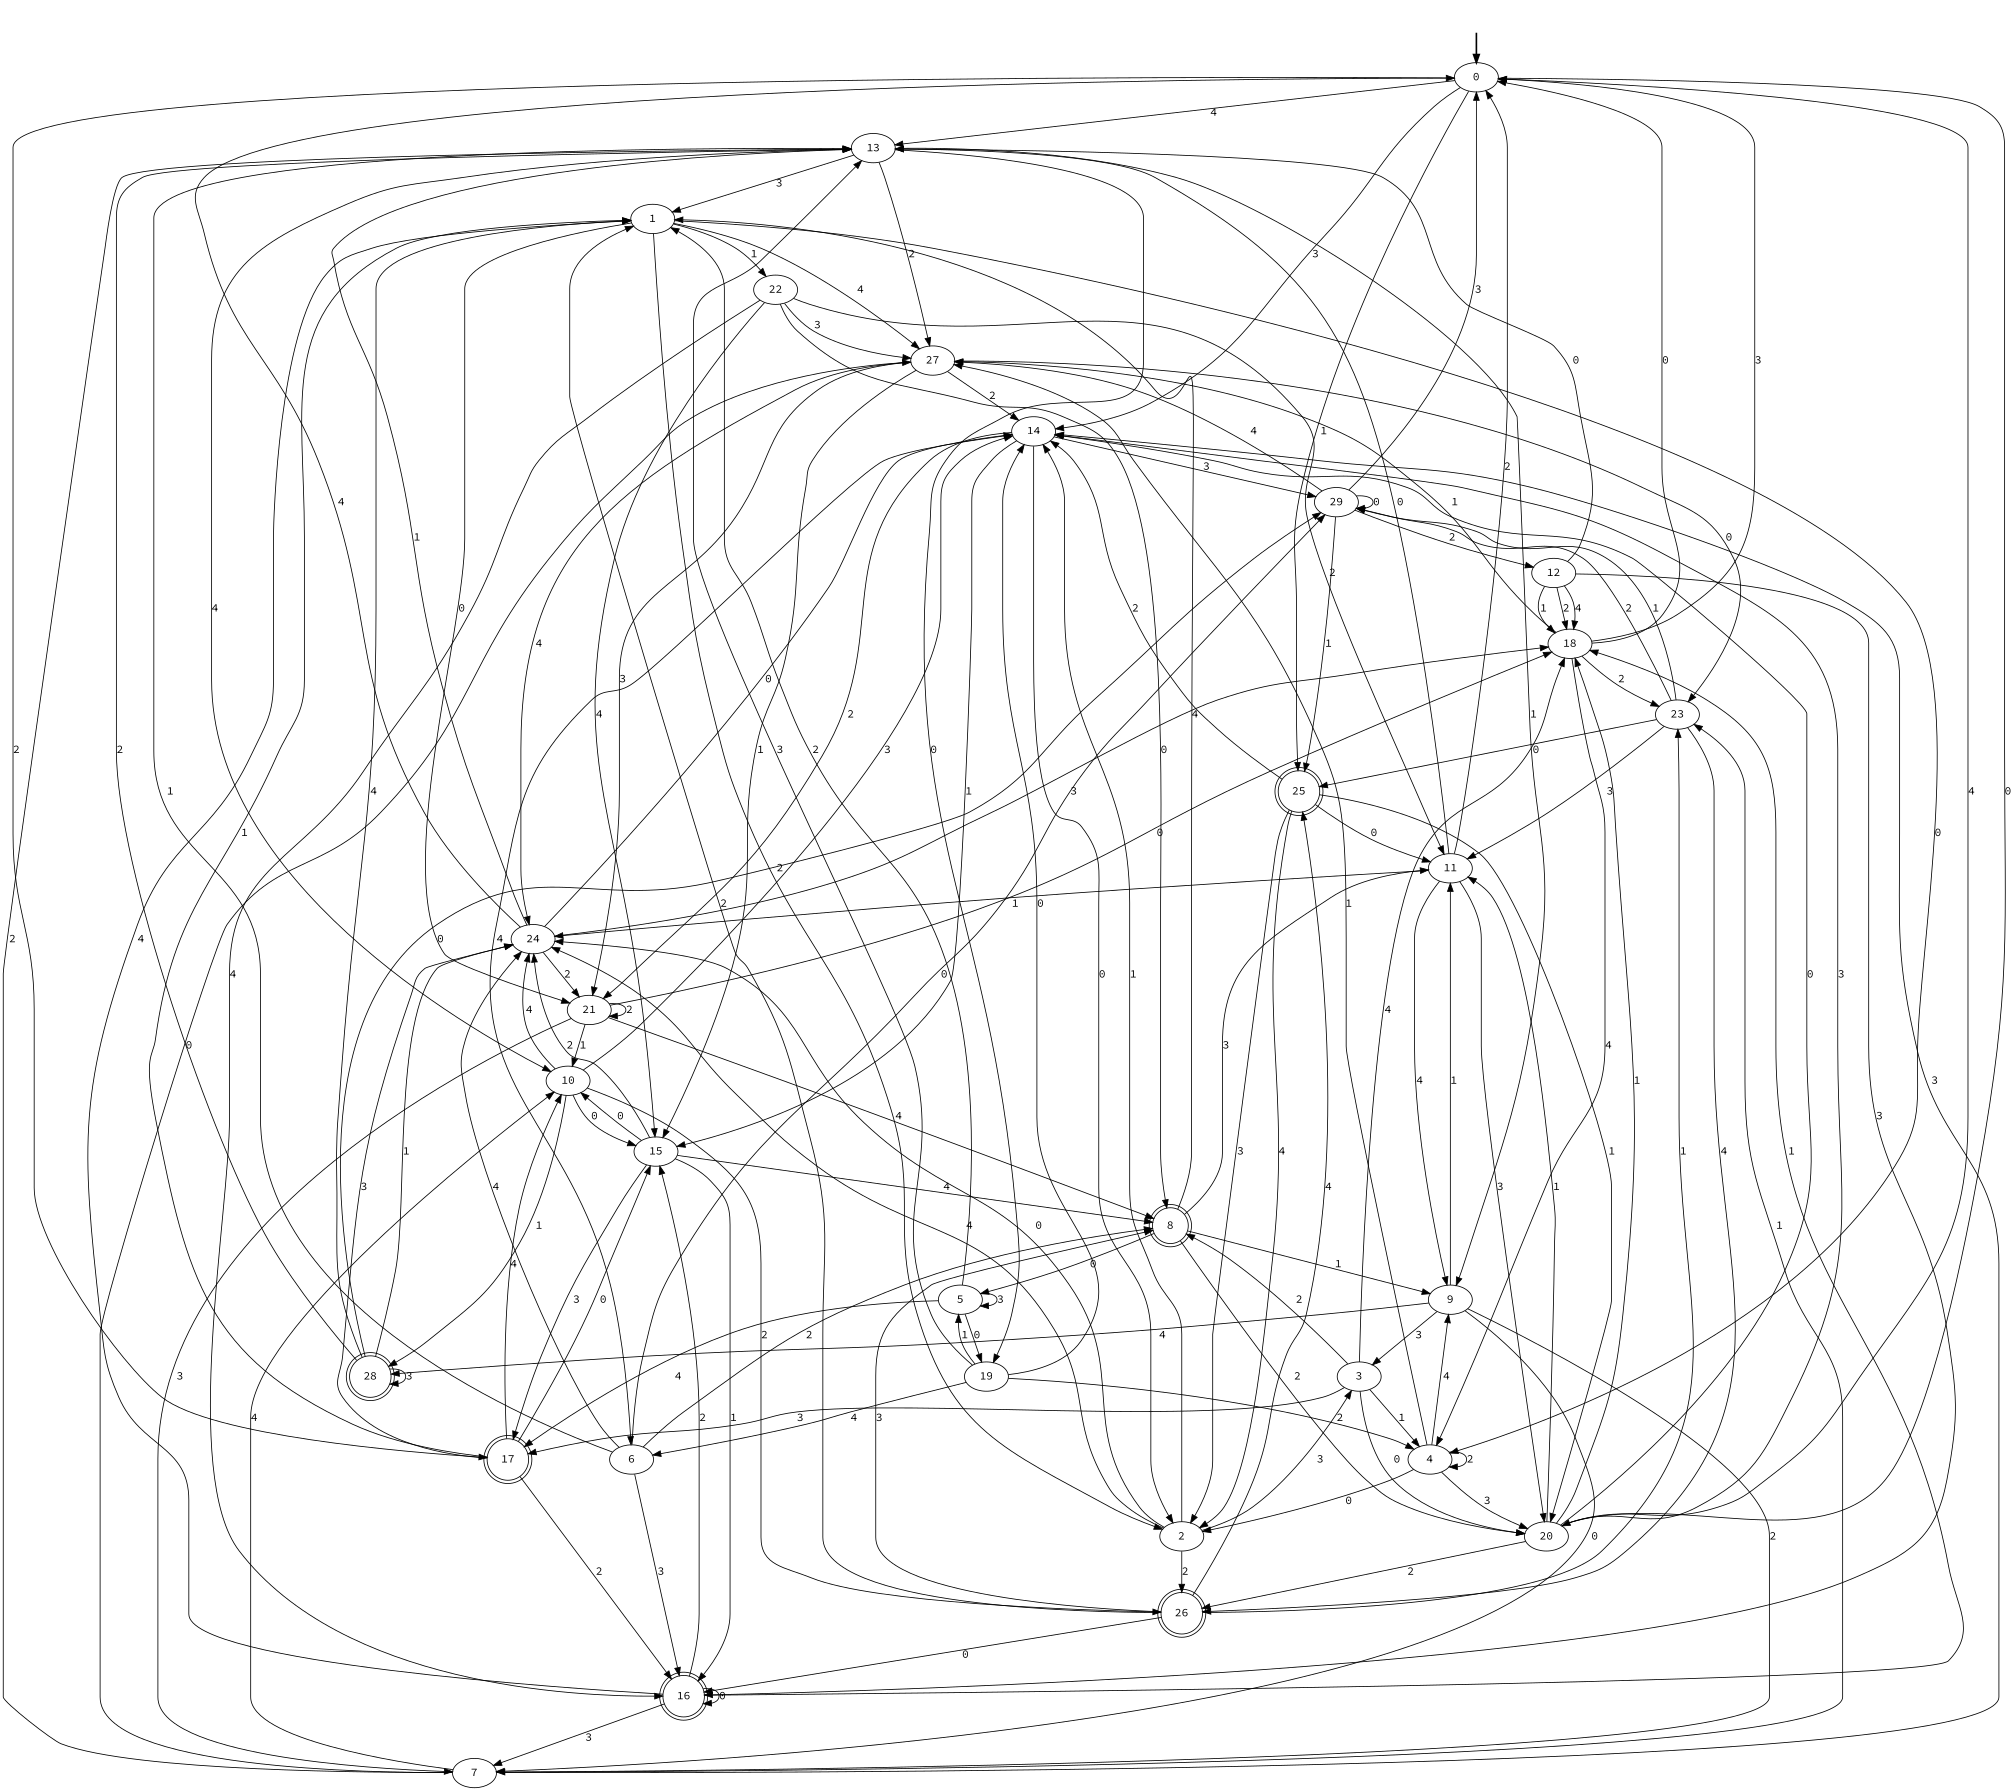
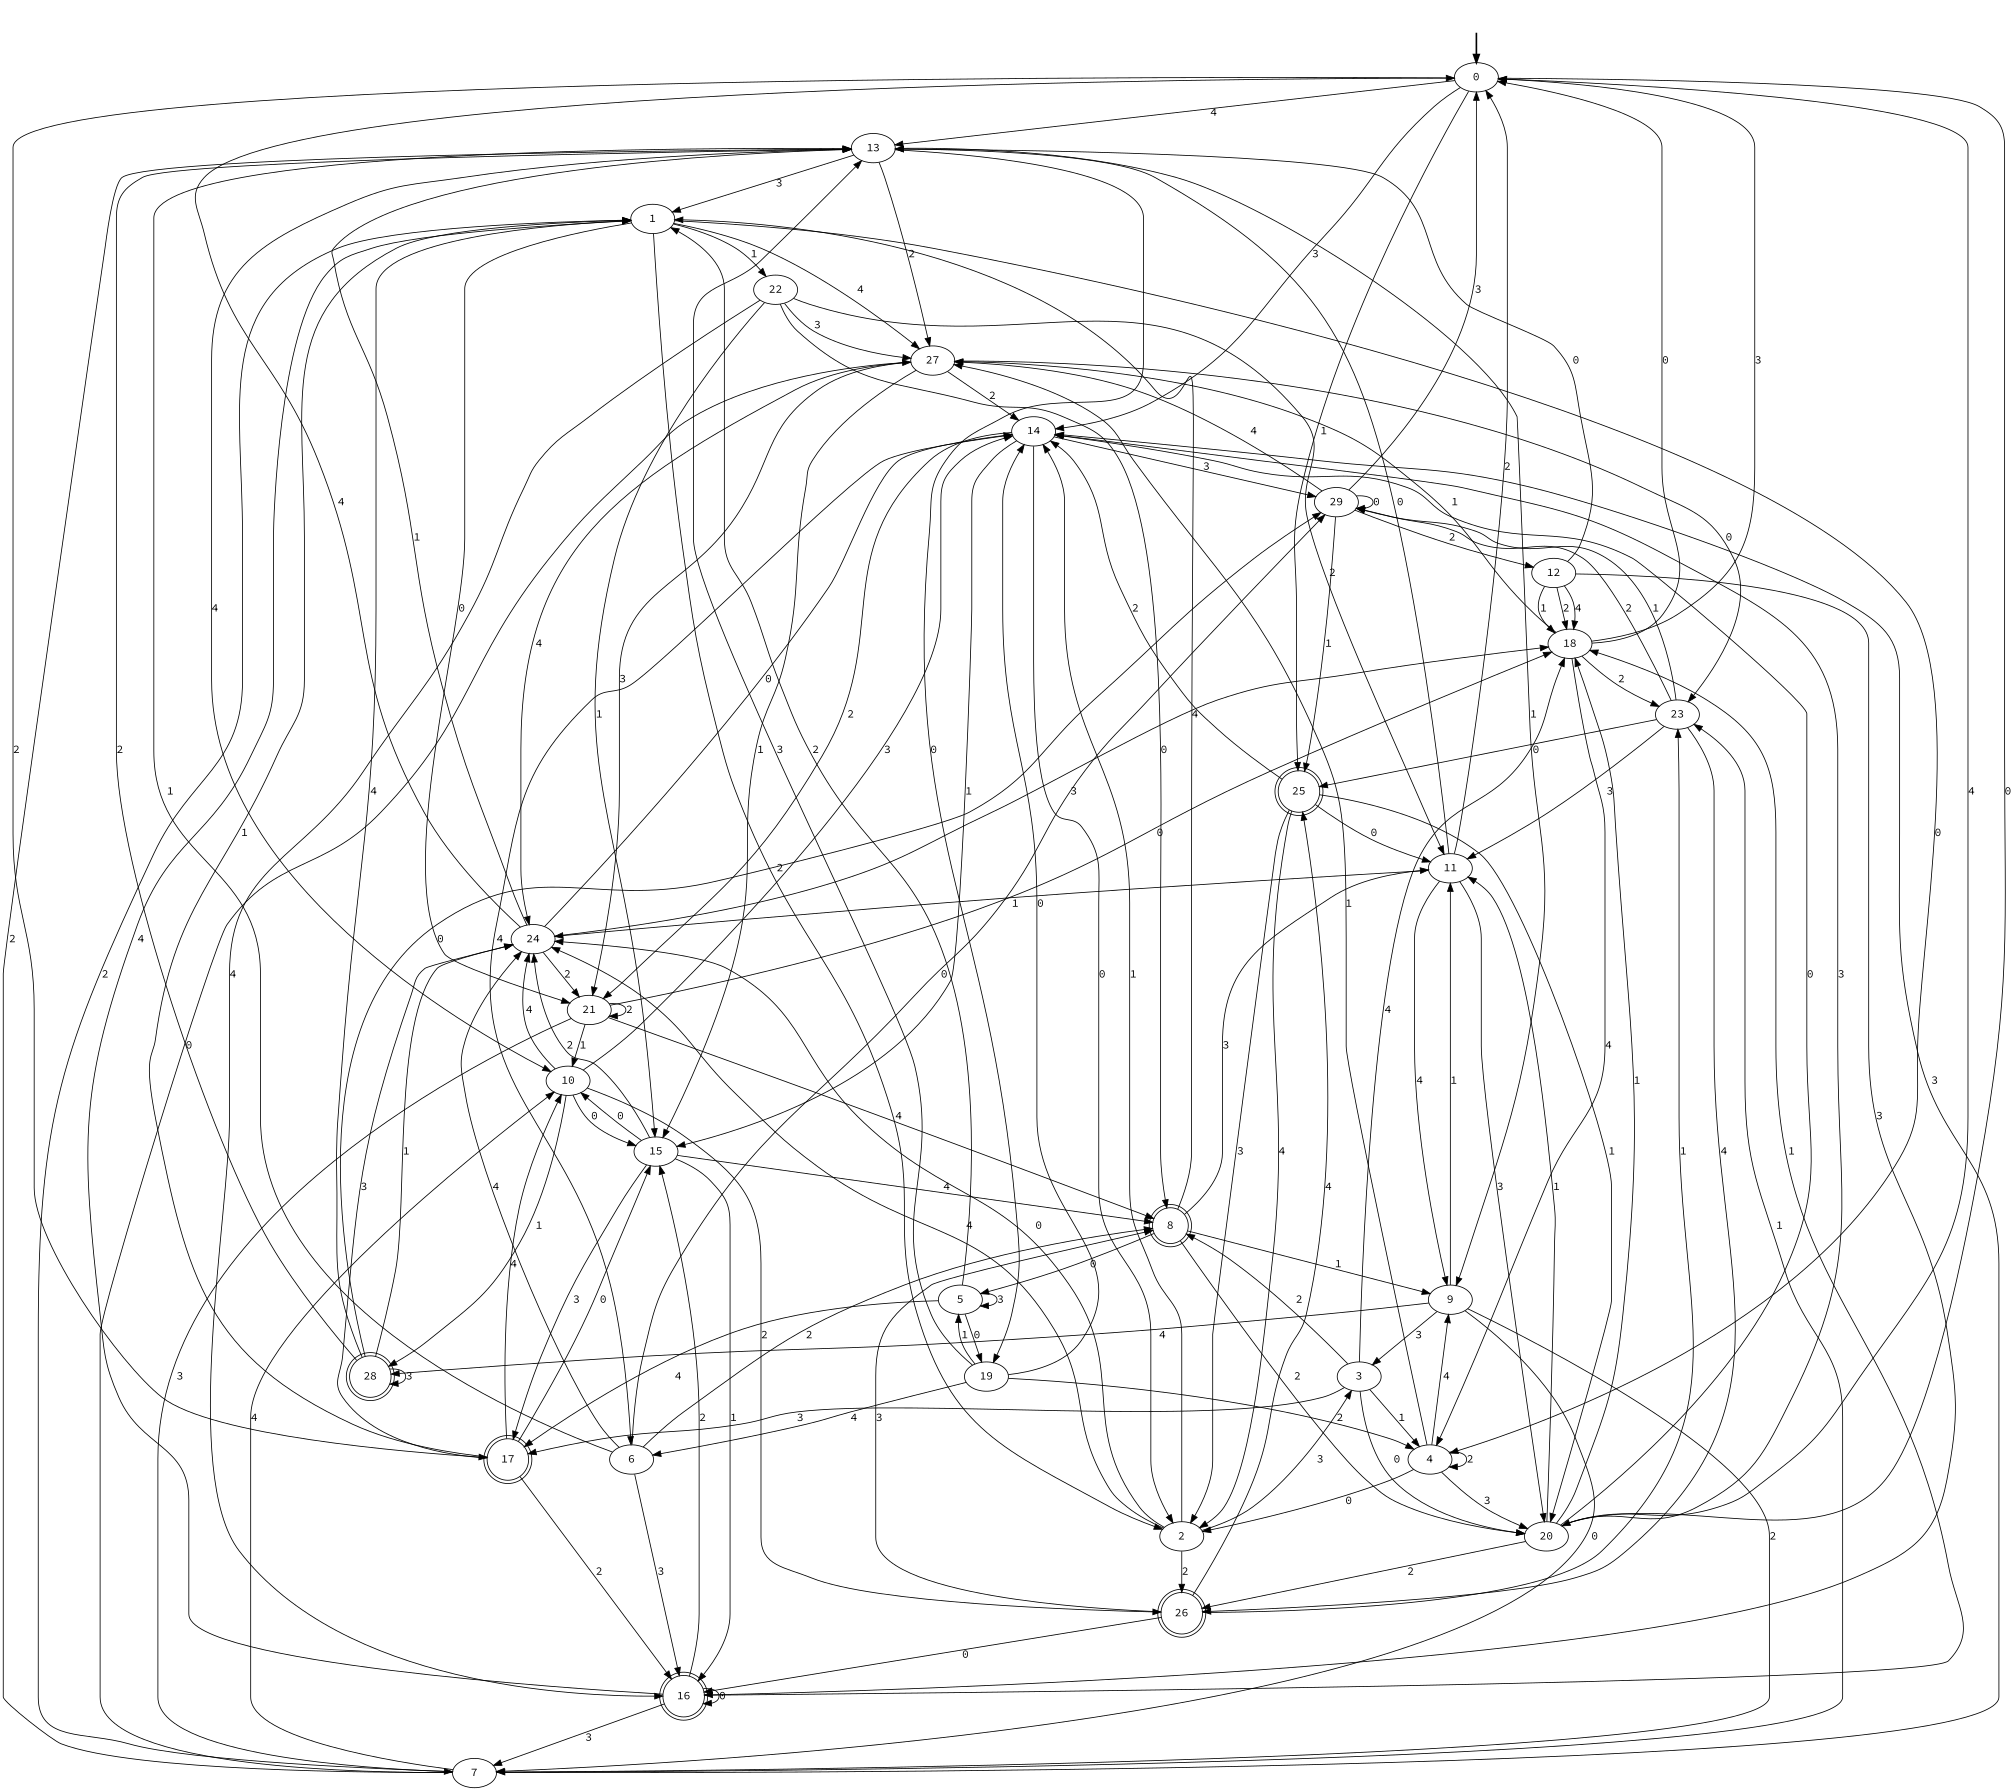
  digraph {
    fontname="Source Code Pro"
    node [fontname="Source Code Pro"]
    edge [fontname="Source Code Pro"]
    fake [style=invisible]
    0 [root=true]
    13
    14
    17 [shape=doublecircle]
    20
    25 [shape=doublecircle]
    1
    27
    9
    19
    10
    29
    2
    21
    6
    15
    24
    16 [shape=doublecircle]
    26 [shape=doublecircle]
    18
    11
    12
    4
    22
    3
    8 [shape=doublecircle]
    7
    23
    28 [shape=doublecircle]
    5
    fake -> 0 [style=bold]
    0 -> 13 [label=4]
    0 -> 14 [label=3]
    0 -> 17 [label=2]
    0 -> 20 [label=0]
    0 -> 25 [label=1]
    13 -> 1 [label=3]
    13 -> 27 [label=2]
    13 -> 9 [label=1]
    13 -> 19 [label=0]
    13 -> 10 [label=4]
    14 -> 29 [label=3]
    14 -> 2 [label=0]
    14 -> 21 [label=2]
    14 -> 6 [label=4]
    14 -> 15 [label=1]
    17 -> 1 [label=1]
    17 -> 10 [label=4]
    17 -> 15 [label=0]
    17 -> 24 [label=3]
    17 -> 16 [label=2]
    20 -> 0 [label=4]
    20 -> 14 [label=3]
    20 -> 14 [label=0]
    20 -> 26 [label=2]
    20 -> 18 [label=1]
    20 -> 11 [label=1]
    25 -> 14 [label=2]
    25 -> 20 [label=1]
    25 -> 2 [label=4]
    25 -> 2 [label=3]
    25 -> 11 [label=0]
    1 -> 27 [label=4]
    1 -> 2 [label=2]
    1 -> 21 [label=0]
    1 -> 4 [label=0]
    1 -> 22 [label=1]
    27 -> 14 [label=2]
    27 -> 21 [label=3]
    27 -> 15 [label=1]
    27 -> 24 [label=4]
    27 -> 23 [label=0]
    9 -> 11 [label=1]
    9 -> 3 [label=3]
    9 -> 7 [label=0]
    9 -> 7 [label=2]
    9 -> 28 [label=4]
    19 -> 13 [label=3]
    19 -> 14 [label=0]
    19 -> 6 [label=4]
    19 -> 4 [label=2]
    19 -> 5 [label=1]
    10 -> 14 [label=3]
    10 -> 15 [label=0]
    10 -> 24 [label=4]
    10 -> 26 [label=2]
    10 -> 28 [label=1]
    29 -> 0 [label=3]
    29 -> 25 [label=1]
    29 -> 27 [label=4]
    29 -> 29 [label=0]
    29 -> 12 [label=2]
    2 -> 14 [label=1]
    2 -> 24 [label=0]
    2 -> 24 [label=4]
    2 -> 26 [label=2]
    2 -> 3 [label=3]
    21 -> 10 [label=1]
    21 -> 21 [label=2]
    21 -> 18 [label=0]
    21 -> 8 [label=4]
    21 -> 7 [label=3]
    6 -> 13 [label=1]
    6 -> 29 [label=0]
    6 -> 24 [label=4]
    6 -> 16 [label=3]
    6 -> 8 [label=2]
    15 -> 17 [label=3]
    15 -> 10 [label=0]
    15 -> 24 [label=2]
    15 -> 16 [label=1]
    15 -> 8 [label=4]
    24 -> 0 [label=4]
    24 -> 13 [label=1]
    24 -> 14 [label=0]
    24 -> 21 [label=2]
    24 -> 18 [label=3]
    16 -> 1 [label=4]
    16 -> 15 [label=2]
    16 -> 16 [label=0]
    16 -> 18 [label=1]
    16 -> 7 [label=3]
    26 -> 25 [label=4]
-   26 -> 1 [label=2]
+   7 -> 1 [label=2]
    26 -> 16 [label=0]
    26 -> 8 [label=3]
    26 -> 23 [label=1]
    18 -> 0 [label=0]
    18 -> 0 [label=3]
    18 -> 27 [label=1]
    18 -> 4 [label=4]
    18 -> 23 [label=2]
    11 -> 0 [label=2]
    11 -> 13 [label=0]
    11 -> 20 [label=3]
    11 -> 9 [label=4]
    11 -> 24 [label=1]
    12 -> 13 [label=0]
    12 -> 16 [label=3]
    12 -> 18 [label=4]
    12 -> 18 [label=1]
    12 -> 18 [label=2]
    4 -> 20 [label=3]
    4 -> 27 [label=1]
    4 -> 9 [label=4]
    4 -> 2 [label=0]
    4 -> 4 [label=2]
    22 -> 27 [label=3]
-   22 -> 15 [label=4]
+   22 -> 15 [label=1]
    22 -> 16 [label=4]
    22 -> 11 [label=2]
    22 -> 8 [label=0]
    3 -> 17 [label=3]
    3 -> 20 [label=0]
    3 -> 18 [label=4]
    3 -> 4 [label=1]
    3 -> 8 [label=2]
    8 -> 20 [label=2]
    8 -> 1 [label=4]
    8 -> 9 [label=1]
    8 -> 11 [label=3]
    8 -> 5 [label=0]
    7 -> 13 [label=2]
    7 -> 14 [label=3]
    7 -> 27 [label=0]
    7 -> 10 [label=4]
    7 -> 23 [label=1]
    23 -> 25 [label=0]
    23 -> 29 [label=2]
    23 -> 29 [label=1]
    23 -> 26 [label=4]
    23 -> 11 [label=3]
    28 -> 13 [label=2]
    28 -> 1 [label=4]
    28 -> 29 [label=0]
    28 -> 24 [label=1]
    28 -> 28 [label=3]
    5 -> 17 [label=4]
    5 -> 1 [label=2]
    5 -> 19 [label=0]
    5 -> 5 [label=3]
  }
